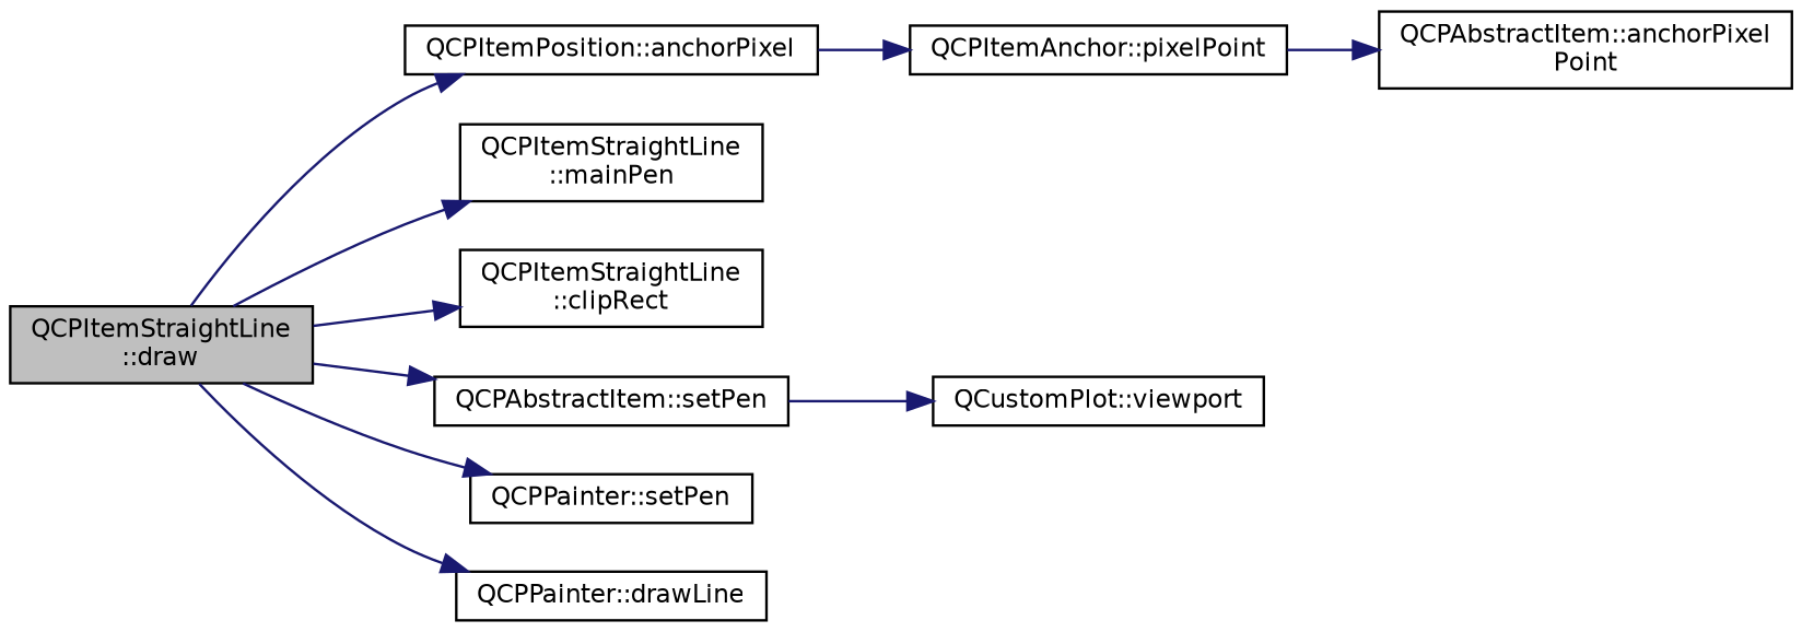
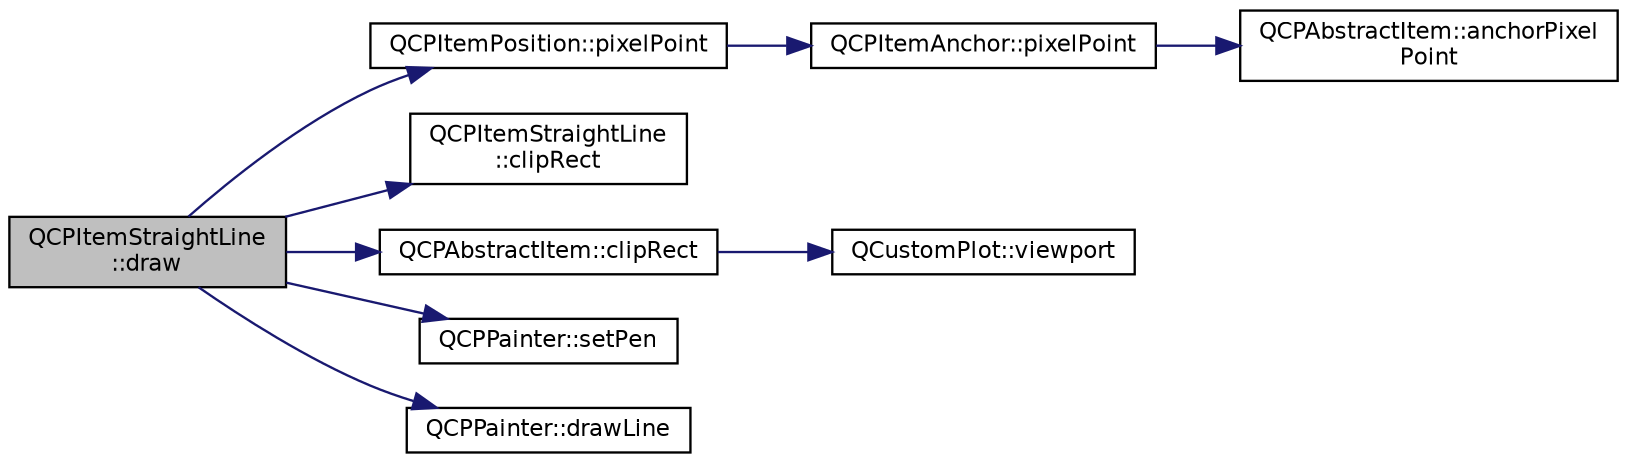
  digraph {
    rankdir=LR
    node [color=black fillcolor=white fontname=Helvetica fontsize=10 shape=record style=filled]
    edge [color=midnightblue fontname=Helvetica fontsize=10 labelfontname=Helvetica labelfontsize=10 style=solid]
    n1 [fillcolor=grey75 fontcolor=black height=0.2 label="QCPItemStraightLine\l::draw" width=0.4]
-   n2 [height=0.2 label="QCPItemPosition::anchorPixel" width=0.4]
-   n3 [height=0.2 label="QCPItemStraightLine\l::mainPen" width=0.4]
+   n2 [height=0.2 label="QCPItemPosition::pixelPoint" width=0.4]
    n4 [height=0.2 label="QCPItemStraightLine\l::clipRect" width=0.4]
-   n5 [height=0.2 label="QCPAbstractItem::setPen" width=0.4]
+   n5 [height=0.2 label="QCPAbstractItem::clipRect" width=0.4]
    n6 [height=0.2 label="QCPPainter::setPen" width=0.4]
    n7 [height=0.2 label="QCPPainter::drawLine" width=0.4]
    n8 [height=0.2 label="QCPItemAnchor::pixelPoint" width=0.4]
    n9 [height=0.2 label="QCustomPlot::viewport" width=0.4]
    n10 [height=0.2 label="QCPAbstractItem::anchorPixel\lPoint" width=0.4]
    n1 -> n2
-   n1 -> n3
    n1 -> n4
    n1 -> n5
    n1 -> n6
    n1 -> n7
    n2 -> n8
    n5 -> n9
    n8 -> n10
  }
